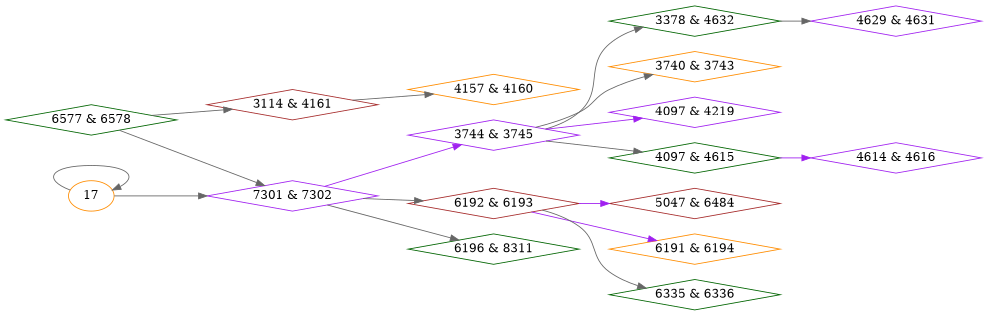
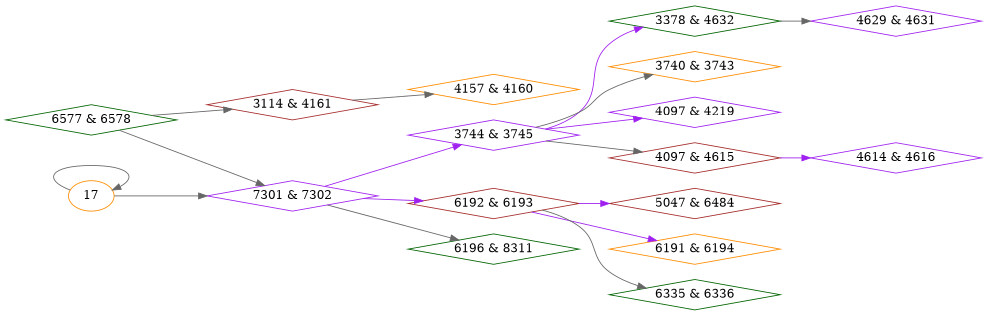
  digraph {
    rankdir=LR
    node [color=darkgreen shape=diamond]
    edge [color=gray40]
    n1 [color=brown label="3114 & 4161"]
    n2 [color=darkorange label="4157 & 4160"]
    n3 [label="3378 & 4632"]
    n4 [color=purple label="4629 & 4631"]
    n5 [color=darkorange label="3740 & 3743"]
    n6 [color=purple label="3744 & 3745"]
    n7 [color=purple label="4097 & 4219"]
-   n8 [label="4097 & 4615"]
+   n8 [color=brown label="4097 & 4615"]
    n9 [color=purple label="4614 & 4616"]
    n10 [color=brown label="5047 & 6484"]
    n11 [color=darkorange label="6191 & 6194"]
    n12 [color=brown label="6192 & 6193"]
    n13 [label="6335 & 6336"]
    n14 [label="6196 & 8311"]
    n15 [label="6577 & 6578"]
    n16 [color=purple label="7301 & 7302"]
    n17 [color=darkorange label=17 shape=""]
    n1 -> n2
    n3 -> n4
-   n6 -> n3
+   n6 -> n3 [color=purple]
    n6 -> n5
    n6 -> n7 [color=purple]
    n6 -> n8
    n8 -> n9 [color=purple]
    n12 -> n10 [color=purple]
    n12 -> n11 [color=purple]
    n12 -> n13
    n15 -> n1
    n15 -> n16
    n16 -> n6 [color=purple]
-   n16 -> n12
+   n16 -> n12 [color=purple]
    n16 -> n14
    n17 -> n16
    n17 -> n17
  }
